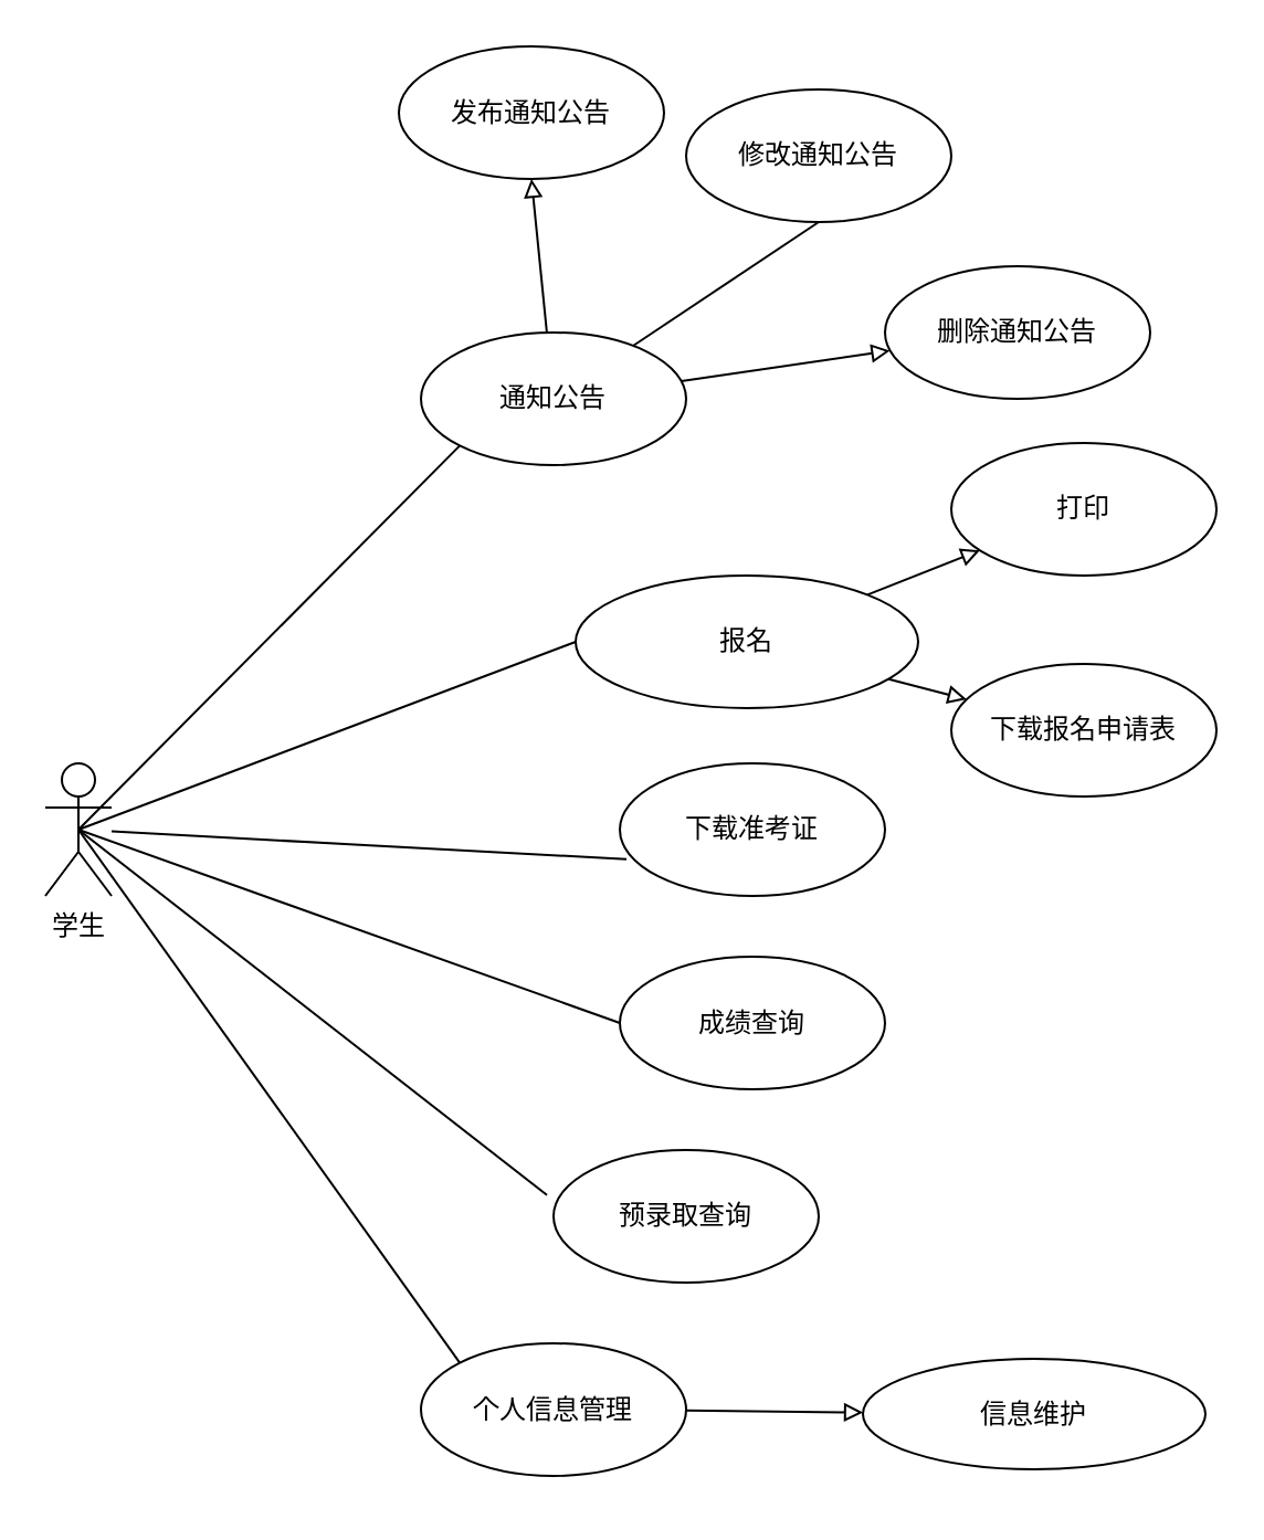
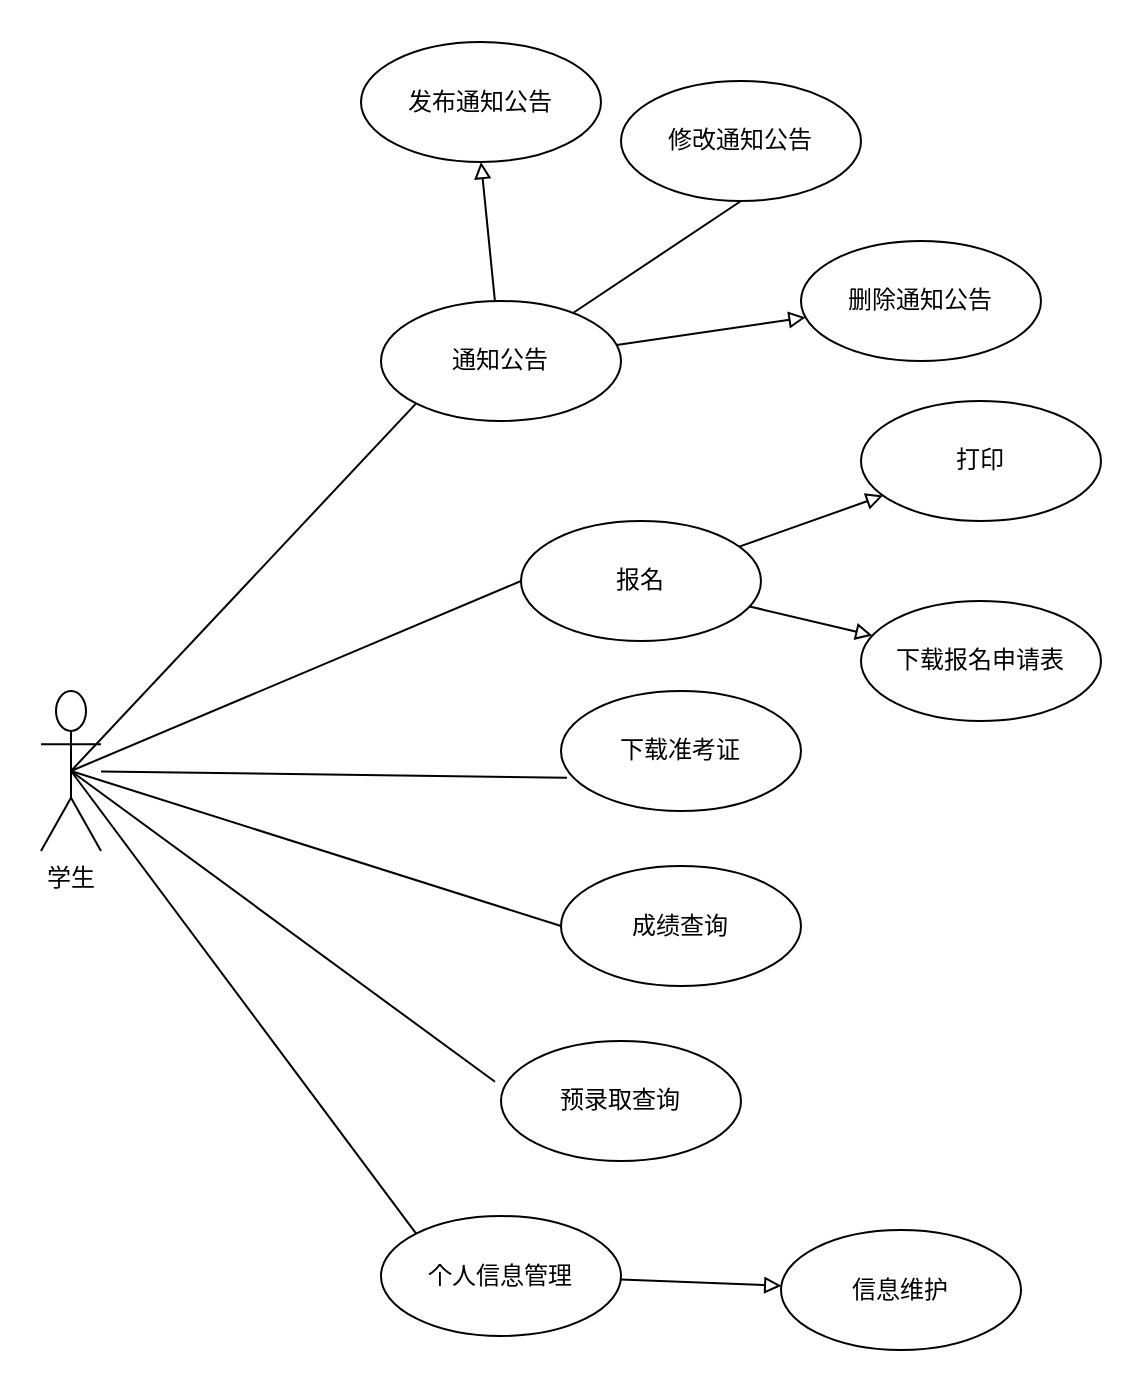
  <mxCell id="0" />
  <mxCell id="1" parent="0" />
  <mxCell id="2" value="" style="edgeStyle=none;rounded=0;orthogonalLoop=1;jettySize=auto;html=1;endArrow=block;endFill=0;" edge="1" parent="1" source="5" target="17"><mxGeometry relative="1" as="geometry" /></mxCell>
  <mxCell id="3" value="" style="edgeStyle=none;rounded=0;orthogonalLoop=1;jettySize=auto;html=1;entryX=0.5;entryY=1;entryDx=0;entryDy=0;endArrow=none;endFill=0;" edge="1" parent="1" source="5" target="19"><mxGeometry relative="1" as="geometry"><mxPoint x="250" y="30.5" as="targetPoint" /></mxGeometry></mxCell>
  <mxCell id="4" value="" style="edgeStyle=none;rounded=0;orthogonalLoop=1;jettySize=auto;html=1;entryX=0.5;entryY=1;entryDx=0;entryDy=0;endArrow=block;endFill=0;" edge="1" parent="1" source="5" target="18"><mxGeometry relative="1" as="geometry"><mxPoint x="160" y="-7.5" as="targetPoint" /></mxGeometry></mxCell>
  <mxCell id="5" value="通知公告" style="ellipse;whiteSpace=wrap;html=1;" vertex="1" parent="1"><mxGeometry x="190" y="150" width="120" height="60" as="geometry" /></mxCell>
  <mxCell id="6" value="" style="rounded=0;orthogonalLoop=1;jettySize=auto;html=1;entryX=0.025;entryY=0.723;entryDx=0;entryDy=0;entryPerimeter=0;endArrow=none;endFill=0;" edge="1" parent="1" source="7" target="26"><mxGeometry relative="1" as="geometry"><mxPoint x="130" y="405" as="targetPoint" /></mxGeometry></mxCell>
- <mxCell id="7" value="&lt;font style=&quot;vertical-align: inherit&quot;&gt;&lt;font style=&quot;vertical-align: inherit&quot;&gt;学生&lt;/font&gt;&lt;/font&gt;&lt;br&gt;" style="shape=umlActor;verticalLabelPosition=bottom;labelBackgroundColor=#ffffff;verticalAlign=top;html=1;outlineConnect=0;" vertex="1" parent="1"><mxGeometry x="20" y="345" width="30" height="60" as="geometry" /></mxCell>
+ <mxCell id="7" value="&lt;font style=&quot;vertical-align: inherit&quot;&gt;&lt;font style=&quot;vertical-align: inherit&quot;&gt;学生&lt;/font&gt;&lt;/font&gt;&lt;br&gt;" style="shape=umlActor;verticalLabelPosition=bottom;labelBackgroundColor=#ffffff;verticalAlign=top;html=1;outlineConnect=0;" vertex="1" parent="1"><mxGeometry x="20" y="345" width="30" height="80" as="geometry" /></mxCell>
  <mxCell id="8" value="" style="edgeStyle=none;rounded=0;orthogonalLoop=1;jettySize=auto;html=1;endArrow=block;endFill=0;" edge="1" parent="1" source="10" target="25"><mxGeometry relative="1" as="geometry"><mxPoint x="370" y="372.5" as="targetPoint" /></mxGeometry></mxCell>
  <mxCell id="9" value="" style="edgeStyle=none;rounded=0;orthogonalLoop=1;jettySize=auto;html=1;endArrow=block;endFill=0;" edge="1" parent="1" source="10" target="24"><mxGeometry relative="1" as="geometry"><mxPoint x="370" y="372.5" as="targetPoint" /></mxGeometry></mxCell>
- <mxCell id="10" value="&lt;font style=&quot;vertical-align: inherit&quot;&gt;&lt;font style=&quot;vertical-align: inherit&quot;&gt;报名&lt;/font&gt;&lt;/font&gt;" style="ellipse;whiteSpace=wrap;html=1;" vertex="1" parent="1"><mxGeometry x="260" y="260" width="155" height="60" as="geometry" /></mxCell>
+ <mxCell id="10" value="&lt;font style=&quot;vertical-align: inherit&quot;&gt;&lt;font style=&quot;vertical-align: inherit&quot;&gt;报名&lt;/font&gt;&lt;/font&gt;" style="ellipse;whiteSpace=wrap;html=1;" vertex="1" parent="1"><mxGeometry x="260" y="260" width="120" height="60" as="geometry" /></mxCell>
  <mxCell id="11" value="" style="edgeStyle=none;rounded=0;orthogonalLoop=1;jettySize=auto;html=1;endArrow=block;endFill=0;" edge="1" parent="1" source="12" target="13"><mxGeometry relative="1" as="geometry" /></mxCell>
  <mxCell id="12" value="&lt;font style=&quot;vertical-align: inherit&quot;&gt;&lt;font style=&quot;vertical-align: inherit&quot;&gt;&lt;font style=&quot;vertical-align: inherit&quot;&gt;&lt;font style=&quot;vertical-align: inherit&quot;&gt;个人信息管理&lt;/font&gt;&lt;/font&gt;&lt;/font&gt;&lt;/font&gt;" style="ellipse;whiteSpace=wrap;html=1;" vertex="1" parent="1"><mxGeometry x="190" y="607.5" width="120" height="60" as="geometry" /></mxCell>
- <mxCell id="13" value="&lt;font style=&quot;vertical-align: inherit&quot;&gt;&lt;font style=&quot;vertical-align: inherit&quot;&gt;&lt;font style=&quot;vertical-align: inherit&quot;&gt;&lt;font style=&quot;vertical-align: inherit&quot;&gt;&lt;font style=&quot;vertical-align: inherit&quot;&gt;&lt;font style=&quot;vertical-align: inherit&quot;&gt;信息维护&lt;/font&gt;&lt;/font&gt;&lt;/font&gt;&lt;/font&gt;&lt;/font&gt;&lt;/font&gt;" style="ellipse;whiteSpace=wrap;html=1;" vertex="1" parent="1"><mxGeometry x="390" y="614.5" width="155" height="50" as="geometry" /></mxCell>
+ <mxCell id="13" value="&lt;font style=&quot;vertical-align: inherit&quot;&gt;&lt;font style=&quot;vertical-align: inherit&quot;&gt;&lt;font style=&quot;vertical-align: inherit&quot;&gt;&lt;font style=&quot;vertical-align: inherit&quot;&gt;&lt;font style=&quot;vertical-align: inherit&quot;&gt;&lt;font style=&quot;vertical-align: inherit&quot;&gt;信息维护&lt;/font&gt;&lt;/font&gt;&lt;/font&gt;&lt;/font&gt;&lt;/font&gt;&lt;/font&gt;" style="ellipse;whiteSpace=wrap;html=1;" vertex="1" parent="1"><mxGeometry x="390" y="614.5" width="120" height="60" as="geometry" /></mxCell>
  <mxCell id="14" value="&lt;font style=&quot;vertical-align: inherit&quot;&gt;&lt;font style=&quot;vertical-align: inherit&quot;&gt;预录取查询&lt;br&gt;&lt;/font&gt;&lt;/font&gt;" style="ellipse;whiteSpace=wrap;html=1;" vertex="1" parent="1"><mxGeometry x="250" y="520" width="120" height="60" as="geometry" /></mxCell>
  <mxCell id="15" value="&lt;font style=&quot;vertical-align: inherit&quot;&gt;&lt;font style=&quot;vertical-align: inherit&quot;&gt;成绩查询&lt;/font&gt;&lt;/font&gt;" style="ellipse;whiteSpace=wrap;html=1;" vertex="1" parent="1"><mxGeometry x="280" y="432.5" width="120" height="60" as="geometry" /></mxCell>
  <mxCell id="16" value="" style="endArrow=none;html=1;entryX=0;entryY=1;entryDx=0;entryDy=0;exitX=0.5;exitY=0.5;exitDx=0;exitDy=0;exitPerimeter=0;" edge="1" parent="1" source="7" target="5"><mxGeometry width="50" height="50" relative="1" as="geometry"><mxPoint x="110" y="422.5" as="sourcePoint" /><mxPoint x="120" y="552.5" as="targetPoint" /></mxGeometry></mxCell>
  <mxCell id="17" value="删除通知公告" style="ellipse;whiteSpace=wrap;html=1;" vertex="1" parent="1"><mxGeometry x="400" y="120" width="120" height="60" as="geometry" /></mxCell>
  <mxCell id="18" value="发布通知公告" style="ellipse;whiteSpace=wrap;html=1;" vertex="1" parent="1"><mxGeometry x="180" y="20.5" width="120" height="60" as="geometry" /></mxCell>
  <mxCell id="19" value="修改通知公告" style="ellipse;whiteSpace=wrap;html=1;" vertex="1" parent="1"><mxGeometry x="310" y="40" width="120" height="60" as="geometry" /></mxCell>
  <mxCell id="20" value="" style="endArrow=none;html=1;exitX=0.5;exitY=0.5;exitDx=0;exitDy=0;exitPerimeter=0;entryX=0;entryY=0.5;entryDx=0;entryDy=0;" edge="1" parent="1" source="7" target="10"><mxGeometry width="50" height="50" relative="1" as="geometry"><mxPoint x="80" y="360.5" as="sourcePoint" /><mxPoint x="140" y="320.5" as="targetPoint" /></mxGeometry></mxCell>
  <mxCell id="21" value="" style="endArrow=none;html=1;exitX=0.5;exitY=0.5;exitDx=0;exitDy=0;exitPerimeter=0;entryX=0;entryY=0.5;entryDx=0;entryDy=0;" edge="1" parent="1" source="7" target="15"><mxGeometry width="50" height="50" relative="1" as="geometry"><mxPoint x="70" y="410.5" as="sourcePoint" /><mxPoint x="120" y="360.5" as="targetPoint" /></mxGeometry></mxCell>
  <mxCell id="22" value="" style="endArrow=none;html=1;entryX=0.5;entryY=0.5;entryDx=0;entryDy=0;entryPerimeter=0;exitX=-0.025;exitY=0.34;exitDx=0;exitDy=0;exitPerimeter=0;" edge="1" parent="1" source="14" target="7"><mxGeometry width="50" height="50" relative="1" as="geometry"><mxPoint x="50" y="470.5" as="sourcePoint" /><mxPoint x="100" y="420.5" as="targetPoint" /></mxGeometry></mxCell>
  <mxCell id="23" value="" style="endArrow=none;html=1;entryX=0.5;entryY=0.5;entryDx=0;entryDy=0;entryPerimeter=0;exitX=0;exitY=0;exitDx=0;exitDy=0;" edge="1" parent="1" source="12" target="7"><mxGeometry width="50" height="50" relative="1" as="geometry"><mxPoint x="20" y="530.5" as="sourcePoint" /><mxPoint x="70" y="480.5" as="targetPoint" /></mxGeometry></mxCell>
  <mxCell id="24" value="&lt;font style=&quot;vertical-align: inherit&quot;&gt;&lt;font style=&quot;vertical-align: inherit&quot;&gt;打印&lt;/font&gt;&lt;/font&gt;" style="ellipse;whiteSpace=wrap;html=1;" vertex="1" parent="1"><mxGeometry x="430" y="200" width="120" height="60" as="geometry" /></mxCell>
  <mxCell id="25" value="&lt;font style=&quot;vertical-align: inherit&quot;&gt;&lt;font style=&quot;vertical-align: inherit&quot;&gt;下载报名申请表&lt;/font&gt;&lt;/font&gt;" style="ellipse;whiteSpace=wrap;html=1;" vertex="1" parent="1"><mxGeometry x="430" y="300" width="120" height="60" as="geometry" /></mxCell>
  <mxCell id="26" value="&lt;font style=&quot;vertical-align: inherit&quot;&gt;&lt;font style=&quot;vertical-align: inherit&quot;&gt;&lt;font style=&quot;vertical-align: inherit&quot;&gt;&lt;font style=&quot;vertical-align: inherit&quot;&gt;下载准考证&lt;/font&gt;&lt;/font&gt;&lt;/font&gt;&lt;/font&gt;" style="ellipse;whiteSpace=wrap;html=1;" vertex="1" parent="1"><mxGeometry x="280" y="345" width="120" height="60" as="geometry" /></mxCell>
